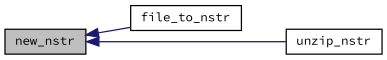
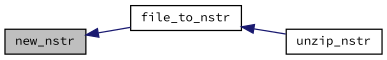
  digraph {
    fontname="Source Code Pro"
    rankdir=LR
    node [color=black fillcolor=white fontname="Source Code Pro" fontsize=10 shape=record style=filled]
    edge [color=midnightblue dir=back fontname="Source Code Pro" fontsize=10 labelfontname=Helvetica labelfontsize=10 style=solid]
    n1 [fillcolor=grey75 fontcolor=black height=0.2 label=new_nstr width=0.4]
    n2 [height=0.2 label=file_to_nstr width=0.4]
    n3 [height=0.2 label=unzip_nstr width=0.4]
    n1 -> n2
-   n1 -> n3
+   n2 -> n3
  }
